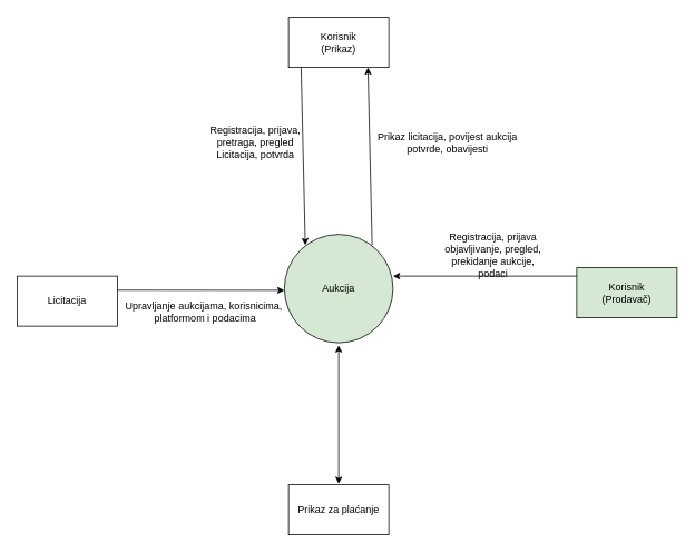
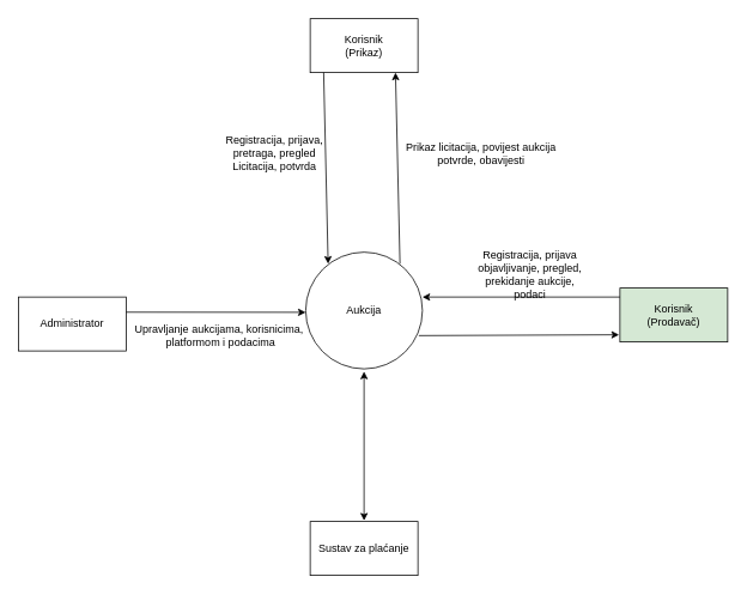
  <mxCell id="0" />
  <mxCell id="1" parent="0" />
- <mxCell id="2" value="Aukcija" style="ellipse;whiteSpace=wrap;html=1;aspect=fixed;fillColor=#d5e8d4;" vertex="1" parent="1"><mxGeometry x="340" y="280" width="130" height="130" as="geometry" /></mxCell>
- <mxCell id="3" value="Licitacija" style="rounded=0;whiteSpace=wrap;html=1;" vertex="1" parent="1"><mxGeometry x="20" y="330" width="120" height="60" as="geometry" /></mxCell>
+ <mxCell id="2" value="Aukcija" style="ellipse;whiteSpace=wrap;html=1;aspect=fixed;" vertex="1" parent="1"><mxGeometry x="340" y="280" width="130" height="130" as="geometry" /></mxCell>
+ <mxCell id="3" value="Administrator" style="rounded=0;whiteSpace=wrap;html=1;" vertex="1" parent="1"><mxGeometry x="20" y="330" width="120" height="60" as="geometry" /></mxCell>
  <mxCell id="4" value="" style="endArrow=classic;html=1;rounded=0;" edge="1" parent="1"><mxGeometry width="50" height="50" relative="1" as="geometry"><mxPoint x="140" y="346.86" as="sourcePoint" /><mxPoint x="340" y="347" as="targetPoint" /></mxGeometry></mxCell>
  <mxCell id="5" value="Upravljanje aukcijama, korisnicima,&amp;nbsp;&lt;br&gt;platformom i podacima" style="text;html=1;align=center;verticalAlign=middle;resizable=0;points=[];autosize=1;strokeColor=none;fillColor=none;" vertex="1" parent="1"><mxGeometry x="140" y="353" width="210" height="40" as="geometry" /></mxCell>
  <mxCell id="6" value="Korisnik&lt;br&gt;(Prikaz)" style="rounded=0;whiteSpace=wrap;html=1;" vertex="1" parent="1"><mxGeometry x="345" y="20" width="120" height="60" as="geometry" /></mxCell>
  <mxCell id="7" value="" style="endArrow=classic;html=1;rounded=0;exitX=0.142;exitY=1.033;exitDx=0;exitDy=0;exitPerimeter=0;entryX=0.208;entryY=0.115;entryDx=0;entryDy=0;entryPerimeter=0;" edge="1" parent="1"><mxGeometry width="50" height="50" relative="1" as="geometry"><mxPoint x="360" y="80" as="sourcePoint" /><mxPoint x="365" y="292.97" as="targetPoint" /></mxGeometry></mxCell>
  <mxCell id="8" value="Registracija, prijava,&lt;br&gt;pretraga, pregled&lt;br&gt;Licitacija, potvrda" style="text;html=1;align=center;verticalAlign=middle;resizable=0;points=[];autosize=1;strokeColor=none;fillColor=none;" vertex="1" parent="1"><mxGeometry x="240" y="140" width="130" height="60" as="geometry" /></mxCell>
  <mxCell id="9" value="" style="endArrow=classic;html=1;rounded=0;exitX=0.142;exitY=1.033;exitDx=0;exitDy=0;exitPerimeter=0;entryX=0.208;entryY=0.115;entryDx=0;entryDy=0;entryPerimeter=0;" edge="1" parent="1"><mxGeometry width="50" height="50" relative="1" as="geometry"><mxPoint x="445" y="292.97" as="sourcePoint" /><mxPoint x="440" y="80" as="targetPoint" /></mxGeometry></mxCell>
  <mxCell id="10" value="Prikaz licitacija, povijest aukcija&lt;br&gt;potvrde, obavijesti" style="text;html=1;align=center;verticalAlign=middle;resizable=0;points=[];autosize=1;strokeColor=none;fillColor=none;" vertex="1" parent="1"><mxGeometry x="440" y="150" width="190" height="40" as="geometry" /></mxCell>
  <mxCell id="11" value="Korisnik&lt;br&gt;(Prodavač)" style="rounded=0;whiteSpace=wrap;html=1;fillColor=#d5e8d4;" vertex="1" parent="1"><mxGeometry x="690" y="320" width="120" height="60" as="geometry" /></mxCell>
  <mxCell id="12" value="" style="endArrow=classic;html=1;rounded=0;" edge="1" parent="1"><mxGeometry width="50" height="50" relative="1" as="geometry"><mxPoint x="690" y="330" as="sourcePoint" /><mxPoint x="470" y="330" as="targetPoint" /></mxGeometry></mxCell>
  <mxCell id="13" value="Registracija, prijava&lt;br&gt;objavljivanje, pregled, prekidanje aukcije, podaci" style="text;html=1;align=center;verticalAlign=middle;whiteSpace=wrap;rounded=0;" vertex="1" parent="1"><mxGeometry x="520" y="290" width="140" height="30" as="geometry" /></mxCell>
- <mxCell id="15" value="Prikaz za plaćanje" style="rounded=0;whiteSpace=wrap;html=1;" vertex="1" parent="1"><mxGeometry x="345" y="580" width="120" height="60" as="geometry" /></mxCell>
+ <mxCell id="14" value="" style="endArrow=classic;html=1;rounded=0;entryX=-0.008;entryY=0.867;entryDx=0;entryDy=0;exitX=0.969;exitY=0.715;exitDx=0;exitDy=0;exitPerimeter=0;entryPerimeter=0;" edge="1" parent="1" source="2" target="11"><mxGeometry width="50" height="50" relative="1" as="geometry"><mxPoint x="461.03" y="372.05" as="sourcePoint" /><mxPoint x="690" y="355" as="targetPoint" /></mxGeometry></mxCell>
+ <mxCell id="15" value="Sustav za plaćanje" style="rounded=0;whiteSpace=wrap;html=1;" vertex="1" parent="1"><mxGeometry x="345" y="580" width="120" height="60" as="geometry" /></mxCell>
  <mxCell id="16" value="" style="endArrow=classic;startArrow=classic;html=1;rounded=0;" edge="1" parent="1"><mxGeometry width="50" height="50" relative="1" as="geometry"><mxPoint x="405" y="579" as="sourcePoint" /><mxPoint x="405" y="413" as="targetPoint" /></mxGeometry></mxCell>
